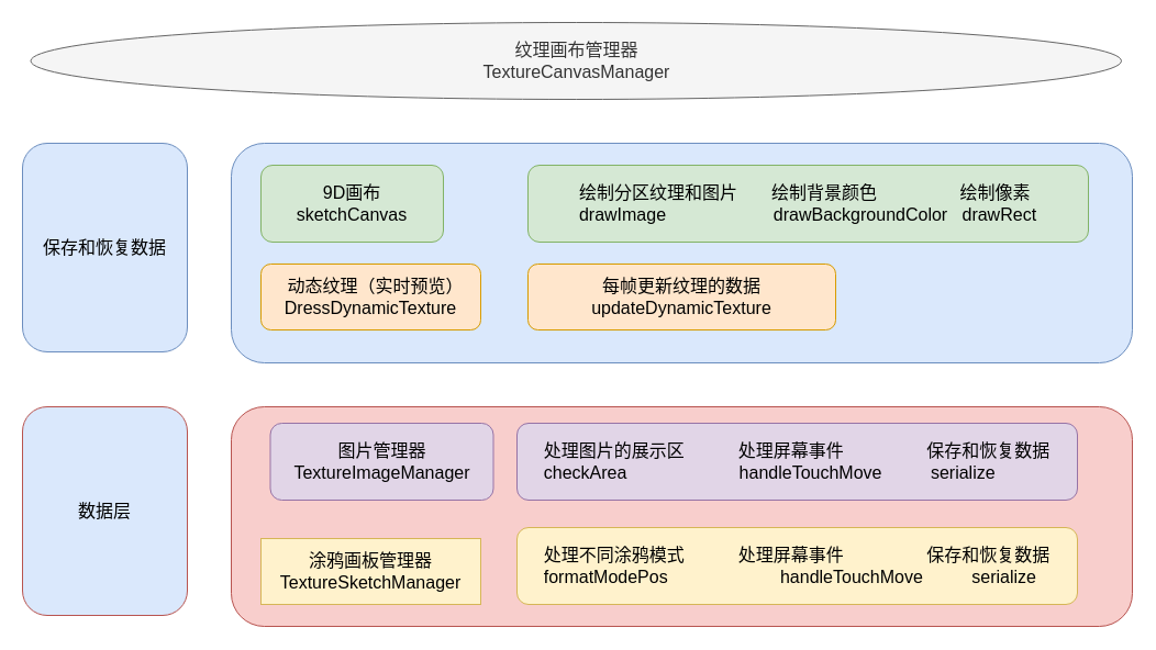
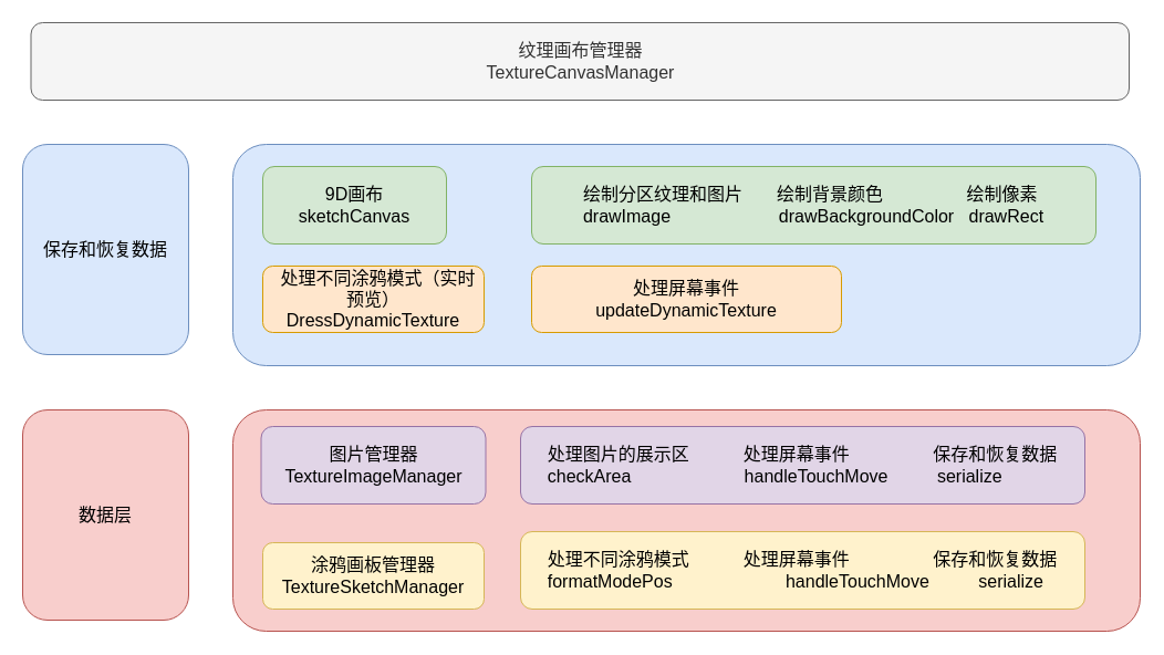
  <mxCell id="0" />
  <mxCell id="1" parent="0" />
- <mxCell id="2" value="&lt;span style=&quot;font-size: 16px&quot;&gt;纹理画布管理器&lt;br&gt;TextureCanvasManager&lt;/span&gt;" style="ellipse;whiteSpace=wrap;html=1;fillColor=#f5f5f5;fontColor=#333333;strokeColor=#666666;" vertex="1" parent="1"><mxGeometry x="27.5" y="20" width="992.5" height="70" as="geometry" /></mxCell>
+ <mxCell id="2" value="&lt;span style=&quot;font-size: 16px&quot;&gt;纹理画布管理器&lt;br&gt;TextureCanvasManager&lt;/span&gt;" style="rounded=1;whiteSpace=wrap;html=1;fillColor=#f5f5f5;fontColor=#333333;strokeColor=#666666;" vertex="1" parent="1"><mxGeometry x="27.5" y="20" width="992.5" height="70" as="geometry" /></mxCell>
  <mxCell id="3" value="&lt;font style=&quot;font-size: 16px&quot;&gt;保存和恢复数据&lt;br&gt;&lt;/font&gt;" style="rounded=1;whiteSpace=wrap;html=1;fillColor=#dae8fc;strokeColor=#6c8ebf;" vertex="1" parent="1"><mxGeometry x="20" y="130" width="150" height="190" as="geometry" /></mxCell>
  <mxCell id="4" value="&lt;font style=&quot;font-size: 16px&quot;&gt;&lt;br&gt;&lt;/font&gt;" style="rounded=1;whiteSpace=wrap;html=1;fillColor=#dae8fc;strokeColor=#6c8ebf;" vertex="1" parent="1"><mxGeometry x="210" y="130" width="820" height="200" as="geometry" /></mxCell>
  <mxCell id="5" value="&lt;font style=&quot;font-size: 16px&quot;&gt;9D画布&lt;br&gt;sketchCanvas&lt;br&gt;&lt;/font&gt;" style="rounded=1;whiteSpace=wrap;html=1;fillColor=#d5e8d4;strokeColor=#82b366;" vertex="1" parent="1"><mxGeometry x="237" y="150" width="166" height="70" as="geometry" /></mxCell>
  <mxCell id="6" value="&lt;blockquote style=&quot;margin: 0 0 0 40px ; border: none ; padding: 0px&quot;&gt;&lt;/blockquote&gt;&lt;span style=&quot;font-size: 16px&quot;&gt;&lt;div style=&quot;text-align: left&quot;&gt;&lt;span&gt;&lt;br&gt;&lt;/span&gt;&lt;/div&gt;&lt;div style=&quot;text-align: left&quot;&gt;&lt;span&gt;绘制分区纹理和图片&amp;nbsp; &amp;nbsp; &amp;nbsp; &amp;nbsp;绘制背景颜色&amp;nbsp; &amp;nbsp; &amp;nbsp; &amp;nbsp; &amp;nbsp; &amp;nbsp; &amp;nbsp; &amp;nbsp; &amp;nbsp;绘制像素&lt;/span&gt;&lt;/div&gt;&lt;div style=&quot;text-align: left&quot;&gt;&lt;span&gt;drawImage&amp;nbsp; &amp;nbsp; &amp;nbsp; &amp;nbsp; &amp;nbsp; &amp;nbsp; &amp;nbsp; &amp;nbsp; &amp;nbsp; &amp;nbsp; &amp;nbsp; drawBackgroundColor&amp;nbsp; &amp;nbsp;drawRect&lt;/span&gt;&lt;/div&gt;&lt;/span&gt;&lt;font style=&quot;font-size: 16px&quot;&gt;&lt;br&gt;&lt;/font&gt;" style="rounded=1;whiteSpace=wrap;html=1;fillColor=#d5e8d4;strokeColor=#82b366;" vertex="1" parent="1"><mxGeometry x="480" y="150" width="510" height="70" as="geometry" /></mxCell>
- <mxCell id="7" value="&lt;font style=&quot;font-size: 16px&quot;&gt;&amp;nbsp; 动态纹理（实时预览）&lt;br&gt;DressDynamicTexture&lt;br&gt;&lt;/font&gt;" style="rounded=1;whiteSpace=wrap;html=1;fillColor=#ffe6cc;strokeColor=#d79b00;" vertex="1" parent="1"><mxGeometry x="237" y="240" width="200" height="60" as="geometry" /></mxCell>
- <mxCell id="8" value="&lt;font style=&quot;font-size: 16px&quot;&gt;每帧更新纹理的数据&lt;br&gt;updateDynamicTexture&lt;br&gt;&lt;/font&gt;" style="rounded=1;whiteSpace=wrap;html=1;fillColor=#ffe6cc;strokeColor=#d79b00;" vertex="1" parent="1"><mxGeometry x="480" y="240" width="280" height="60" as="geometry" /></mxCell>
- <mxCell id="9" value="&lt;font style=&quot;font-size: 16px&quot;&gt;数据层&lt;br&gt;&lt;/font&gt;" style="rounded=1;whiteSpace=wrap;html=1;fillColor=#dae8fc;strokeColor=#b85450;" vertex="1" parent="1"><mxGeometry x="20" y="370" width="150" height="190" as="geometry" /></mxCell>
+ <mxCell id="7" value="&lt;font style=&quot;font-size: 16px&quot;&gt;&amp;nbsp; 处理不同涂鸦模式（实时预览）&lt;br&gt;DressDynamicTexture&lt;br&gt;&lt;/font&gt;" style="rounded=1;whiteSpace=wrap;html=1;fillColor=#ffe6cc;strokeColor=#d79b00;" vertex="1" parent="1"><mxGeometry x="237" y="240" width="200" height="60" as="geometry" /></mxCell>
+ <mxCell id="8" value="&lt;font style=&quot;font-size: 16px&quot;&gt;处理屏幕事件&lt;br&gt;updateDynamicTexture&lt;br&gt;&lt;/font&gt;" style="rounded=1;whiteSpace=wrap;html=1;fillColor=#ffe6cc;strokeColor=#d79b00;" vertex="1" parent="1"><mxGeometry x="480" y="240" width="280" height="60" as="geometry" /></mxCell>
+ <mxCell id="9" value="&lt;font style=&quot;font-size: 16px&quot;&gt;数据层&lt;br&gt;&lt;/font&gt;" style="rounded=1;whiteSpace=wrap;html=1;fillColor=#f8cecc;strokeColor=#b85450;" vertex="1" parent="1"><mxGeometry x="20" y="370" width="150" height="190" as="geometry" /></mxCell>
  <mxCell id="10" value="&lt;font style=&quot;font-size: 16px&quot;&gt;&lt;br&gt;&lt;/font&gt;" style="rounded=1;whiteSpace=wrap;html=1;fillColor=#f8cecc;strokeColor=#b85450;" vertex="1" parent="1"><mxGeometry x="210" y="370" width="820" height="200" as="geometry" /></mxCell>
- <mxCell id="11" value="&lt;font style=&quot;font-size: 16px&quot;&gt;图片管理器&lt;br&gt;TextureImageManager&lt;br&gt;&lt;/font&gt;" style="rounded=1;whiteSpace=wrap;html=1;fillColor=#e1d5e7;strokeColor=#9673a6;" vertex="1" parent="1"><mxGeometry x="245.5" y="385" width="203" height="70" as="geometry" /></mxCell>
+ <mxCell id="11" value="&lt;font style=&quot;font-size: 16px&quot;&gt;图片管理器&lt;br&gt;TextureImageManager&lt;br&gt;&lt;/font&gt;" style="rounded=1;whiteSpace=wrap;html=1;fillColor=#e1d5e7;strokeColor=#9673a6;" vertex="1" parent="1"><mxGeometry x="235.5" y="385" width="203" height="70" as="geometry" /></mxCell>
  <mxCell id="12" value="&lt;blockquote style=&quot;margin: 0 0 0 40px ; border: none ; padding: 0px&quot;&gt;&lt;/blockquote&gt;&lt;span style=&quot;font-size: 16px&quot;&gt;&lt;div style=&quot;text-align: left&quot;&gt;&lt;/div&gt;&lt;/span&gt;&lt;span style=&quot;font-size: 16px&quot;&gt;&lt;br&gt;处理图片的展示区&amp;nbsp;&lt;/span&gt;&lt;span style=&quot;text-align: left ; font-size: 16px&quot;&gt;&amp;nbsp; &amp;nbsp; &amp;nbsp; &amp;nbsp; &amp;nbsp; 处理屏幕事件&amp;nbsp; &amp;nbsp; &amp;nbsp; &amp;nbsp; &amp;nbsp; &amp;nbsp; &amp;nbsp; &amp;nbsp; &amp;nbsp;保存和恢复数据&lt;/span&gt;&lt;span style=&quot;font-size: 16px&quot;&gt;&lt;br&gt;&lt;/span&gt;&lt;span style=&quot;font-size: 16px&quot;&gt;&lt;div style=&quot;text-align: left&quot;&gt;&lt;span&gt;checkArea&amp;nbsp; &amp;nbsp; &amp;nbsp; &amp;nbsp; &amp;nbsp; &amp;nbsp; &amp;nbsp; &amp;nbsp; &amp;nbsp; &amp;nbsp; &amp;nbsp; &amp;nbsp;handleTouchMove&amp;nbsp; &amp;nbsp; &amp;nbsp; &amp;nbsp; &amp;nbsp; serialize&lt;/span&gt;&lt;/div&gt;&lt;/span&gt;&lt;font style=&quot;font-size: 16px&quot;&gt;&lt;br&gt;&lt;/font&gt;" style="rounded=1;whiteSpace=wrap;html=1;fillColor=#e1d5e7;strokeColor=#9673a6;" vertex="1" parent="1"><mxGeometry x="470" y="385" width="510" height="70" as="geometry" /></mxCell>
- <mxCell id="13" value="&lt;font style=&quot;font-size: 16px&quot;&gt;涂鸦画板管理器&lt;br&gt;TextureSketchManager&lt;br&gt;&lt;/font&gt;" style="whiteSpace=wrap;html=1;fillColor=#fff2cc;strokeColor=#d6b656;rounded=0;" vertex="1" parent="1"><mxGeometry x="237" y="490" width="200" height="60" as="geometry" /></mxCell>
+ <mxCell id="13" value="&lt;font style=&quot;font-size: 16px&quot;&gt;涂鸦画板管理器&lt;br&gt;TextureSketchManager&lt;br&gt;&lt;/font&gt;" style="rounded=1;whiteSpace=wrap;html=1;fillColor=#fff2cc;strokeColor=#d6b656;" vertex="1" parent="1"><mxGeometry x="237" y="490" width="200" height="60" as="geometry" /></mxCell>
  <mxCell id="14" value="&lt;blockquote style=&quot;margin: 0 0 0 40px ; border: none ; padding: 0px&quot;&gt;&lt;/blockquote&gt;&lt;span style=&quot;font-size: 16px&quot;&gt;&lt;div style=&quot;text-align: left&quot;&gt;&lt;/div&gt;&lt;/span&gt;&lt;span style=&quot;font-size: 16px&quot;&gt;&lt;br&gt;处理不同涂鸦模式&amp;nbsp;&lt;/span&gt;&lt;span style=&quot;text-align: left ; font-size: 16px&quot;&gt;&amp;nbsp; &amp;nbsp; &amp;nbsp; &amp;nbsp; &amp;nbsp; 处理屏幕事件&amp;nbsp; &amp;nbsp; &amp;nbsp; &amp;nbsp; &amp;nbsp; &amp;nbsp; &amp;nbsp; &amp;nbsp; &amp;nbsp;保存和恢复数据&lt;/span&gt;&lt;span style=&quot;font-size: 16px&quot;&gt;&lt;br&gt;&lt;/span&gt;&lt;span style=&quot;font-size: 16px&quot;&gt;&lt;div style=&quot;text-align: left&quot;&gt;&lt;span&gt;formatModePos&amp;nbsp; &amp;nbsp; &amp;nbsp; &amp;nbsp; &amp;nbsp; &amp;nbsp; &amp;nbsp; &amp;nbsp; &amp;nbsp; &amp;nbsp; &amp;nbsp; &amp;nbsp;handleTouchMove&amp;nbsp; &amp;nbsp; &amp;nbsp; &amp;nbsp; &amp;nbsp; serialize&lt;/span&gt;&lt;/div&gt;&lt;/span&gt;&lt;font style=&quot;font-size: 16px&quot;&gt;&lt;br&gt;&lt;/font&gt;" style="rounded=1;whiteSpace=wrap;html=1;fillColor=#fff2cc;strokeColor=#d6b656;" vertex="1" parent="1"><mxGeometry x="470" y="480" width="510" height="70" as="geometry" /></mxCell>
